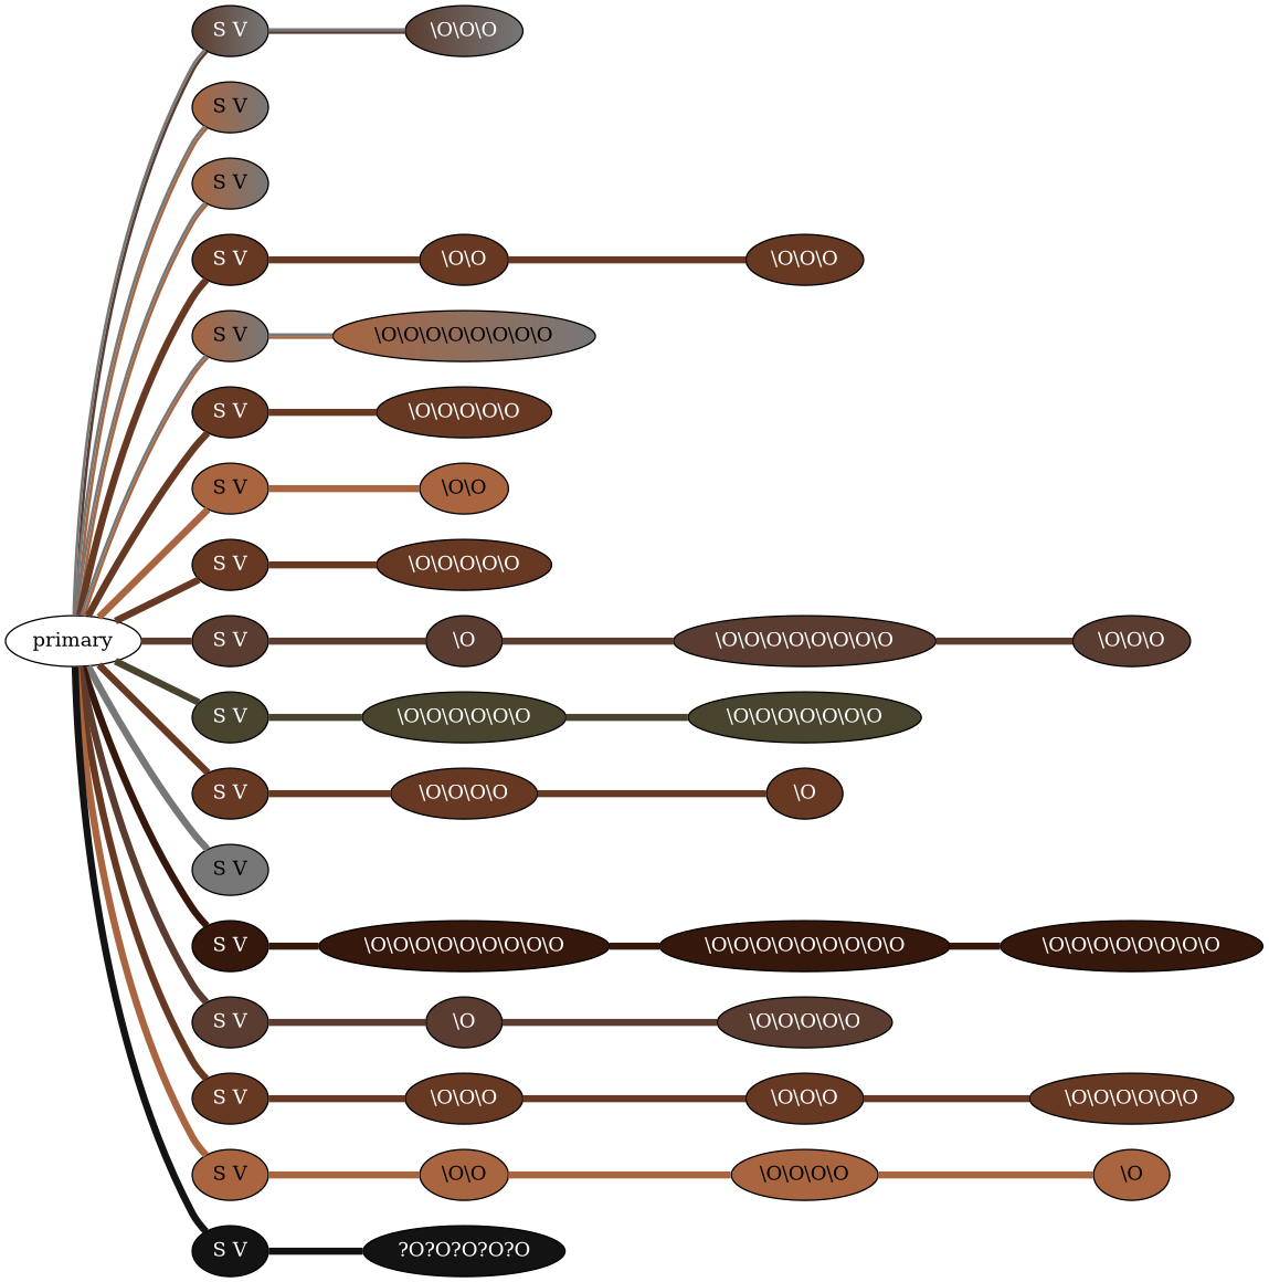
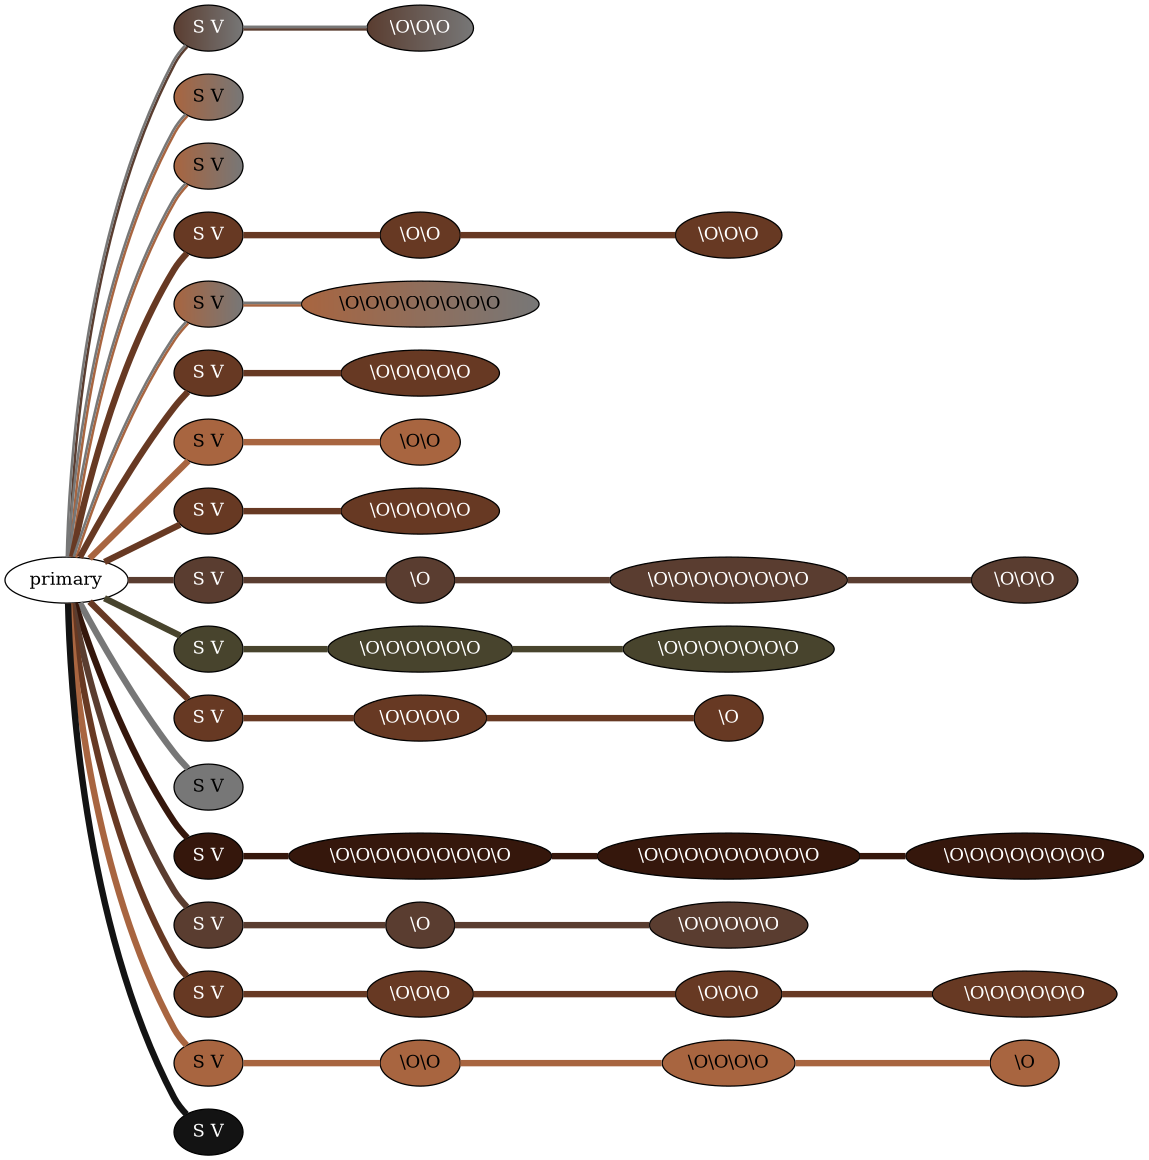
  graph {
    rankdir=LR
    node [fillcolor="#673923" fontcolor="#ffffff" qtype=knot_node style=filled knot_spin=Z knot_type=S]
    edge [color="#673923" penwidth=5 qtype=knot_link]
    n1 [fillcolor="#5A3D30:#777777" label="S V" pendant_attach=V pendant_colors="#5A3D30:#777777" pendant_length=16.0 pendant_ply=S qtype=pendant_node knot_spin="" knot_type=""]
    n2 [fillcolor="#5A3D30:#777777" knot_position=6.0 knot_value=3 label="\\O\\O\\O"]
    primary [fillcolor="" fontcolor="" qtype="" style="" knot_spin="" knot_type=""]
    n4 [fillcolor="#A86540:#777777" fontcolor="#000000" label="S V" pendant_attach=V pendant_colors="#A86540:#777777" pendant_length=6.0 pendant_ply=S qtype=pendant_node knot_spin="" knot_type=""]
    n5 [fillcolor="#A86540:#777777" fontcolor="#000000" label="S V" pendant_attach=V pendant_colors="#A86540:#777777" pendant_length=6.0 pendant_ply=S qtype=pendant_node knot_spin="" knot_type=""]
    n6 [label="S V" pendant_attach=V pendant_colors="#673923" pendant_length=13.0 pendant_ply=S qtype=pendant_node knot_spin="" knot_type=""]
    n7 [fillcolor="#A86540:#777777" fontcolor="#000000" label="S V" pendant_attach=V pendant_colors="#A86540:#777777" pendant_length=12.0 pendant_ply=S qtype=pendant_node knot_spin="" knot_type=""]
    n8 [label="S V" pendant_attach=V pendant_colors="#673923" pendant_length=8.0 pendant_ply=S qtype=pendant_node knot_spin="" knot_type=""]
    n9 [fillcolor="#A86540" fontcolor="#000000" label="S V" pendant_attach=V pendant_colors="#A86540" pendant_length=5.0 pendant_ply=S qtype=pendant_node knot_spin="" knot_type=""]
    n10 [label="S V" pendant_attach=V pendant_colors="#673923" pendant_length=7.5 pendant_ply=S qtype=pendant_node knot_spin="" knot_type=""]
    n11 [fillcolor="#5A3D30" label="S V" pendant_attach=V pendant_colors="#5A3D30" pendant_length=17.5 pendant_ply=S qtype=pendant_node knot_spin="" knot_type=""]
    n12 [fillcolor="#48442D" label="S V" pendant_attach=V pendant_colors="#48442D" pendant_length=16.0 pendant_ply=S qtype=pendant_node knot_spin="" knot_type=""]
    n13 [label="S V" pendant_attach=V pendant_colors="#673923" pendant_length=11.0 pendant_ply=S qtype=pendant_node knot_spin="" knot_type=""]
    n14 [fillcolor="#777777" fontcolor="#000000" label="S V" pendant_attach=V pendant_colors="#777777" pendant_length=6.0 pendant_ply=S qtype=pendant_node knot_spin="" knot_type=""]
    n15 [fillcolor="#35170C" label="S V" pendant_attach=V pendant_colors="#35170C" pendant_length=23.0 pendant_ply=S qtype=pendant_node knot_spin="" knot_type=""]
    n16 [fillcolor="#5A3D30" label="S V" pendant_attach=V pendant_colors="#5A3D30" pendant_length=13.0 pendant_ply=S qtype=pendant_node knot_spin="" knot_type=""]
    n17 [label="S V" pendant_attach=V pendant_colors="#673923" pendant_length=26.5 pendant_ply=S qtype=pendant_node knot_spin="" knot_type=""]
    n18 [fillcolor="#A86540" fontcolor="#000000" label="S V" pendant_attach=V pendant_colors="#A86540" pendant_length=11.5 pendant_ply=S qtype=pendant_node knot_spin="" knot_type=""]
    n19 [fillcolor="#131313" label="S V" pendant_attach=V pendant_colors="#131313" pendant_length=11.0 pendant_ply=S qtype=pendant_node knot_spin="" knot_type=""]
    n20 [knot_position=6.0 knot_value=2 label="\\O\\O"]
    n21 [knot_position=10.5 knot_value=3 label="\\O\\O\\O"]
    n22 [fillcolor="#A86540:#777777" fontcolor="#000000" knot_position=6.0 knot_value=8 label="\\O\\O\\O\\O\\O\\O\\O\\O"]
    n23 [knot_position=6.0 knot_value=5 label="\\O\\O\\O\\O\\O"]
    n24 [fillcolor="#A86540" fontcolor="#000000" knot_position=2.5 knot_value=2 label="\\O\\O"]
    n25 [knot_position=6.0 knot_value=5 label="\\O\\O\\O\\O\\O"]
    n26 [fillcolor="#5A3D30" knot_position=2.5 knot_value=1 label="\\O"]
    n27 [fillcolor="#5A3D30" knot_position=6.5 knot_value=8 label="\\O\\O\\O\\O\\O\\O\\O\\O"]
    n28 [fillcolor="#5A3D30" knot_position=13.0 knot_value=3 label="\\O\\O\\O"]
    n29 [fillcolor="#48442D" knot_position=7.0 knot_value=6 label="\\O\\O\\O\\O\\O\\O"]
    n30 [fillcolor="#48442D" knot_position=12.0 knot_value=7 label="\\O\\O\\O\\O\\O\\O\\O"]
    n31 [knot_position=2.5 knot_value=4 label="\\O\\O\\O\\O"]
    n32 [knot_position=7.5 knot_value=1 label="\\O"]
    n33 [fillcolor="#35170C" knot_position=7.0 knot_value=9 label="\\O\\O\\O\\O\\O\\O\\O\\O\\O"]
    n34 [fillcolor="#35170C" knot_position=14.0 knot_value=9 label="\\O\\O\\O\\O\\O\\O\\O\\O\\O"]
    n35 [fillcolor="#35170C" knot_position=20.5 knot_value=8 label="\\O\\O\\O\\O\\O\\O\\O\\O"]
    n36 [fillcolor="#5A3D30" knot_position=2.5 knot_value=1 label="\\O"]
    n37 [fillcolor="#5A3D30" knot_position=11.5 knot_value=5 label="\\O\\O\\O\\O\\O"]
    n38 [knot_position=6.0 knot_value=3 label="\\O\\O\\O"]
    n39 [knot_position=11.0 knot_value=3 label="\\O\\O\\O"]
    n40 [knot_position=16.5 knot_value=6 label="\\O\\O\\O\\O\\O\\O"]
    n41 [fillcolor="#A86540" fontcolor="#000000" knot_position=2.5 knot_value=2 label="\\O\\O"]
    n42 [fillcolor="#A86540" fontcolor="#000000" knot_position=6.5 knot_value=4 label="\\O\\O\\O\\O"]
    n43 [fillcolor="#A86540" fontcolor="#000000" knot_position=11.0 knot_value=1 label="\\O"]
-   n44 [fillcolor="#131313" knot_position=6.5 knot_spin=U knot_value=5 label="?O?O?O?O?O"]
    n1 -- n2 [color="#5A3D30:#777777" penwidth=2]
    primary -- n1 [color="#5A3D30:#777777" penwidth=2 qtype=pendant_link]
    primary -- n4 [color="#A86540:#777777" penwidth=2 qtype=pendant_link]
    primary -- n5 [color="#A86540:#777777" penwidth=2 qtype=pendant_link]
    primary -- n6 [qtype=pendant_link]
    primary -- n7 [color="#A86540:#777777" penwidth=2 qtype=pendant_link]
    primary -- n8 [qtype=pendant_link]
    primary -- n9 [color="#A86540" qtype=pendant_link]
    primary -- n10 [qtype=pendant_link]
    primary -- n11 [color="#5A3D30" qtype=pendant_link]
    primary -- n12 [color="#48442D" qtype=pendant_link]
    primary -- n13 [qtype=pendant_link]
    primary -- n14 [color="#777777" qtype=pendant_link]
    primary -- n15 [color="#35170C" qtype=pendant_link]
    primary -- n16 [color="#5A3D30" qtype=pendant_link]
    primary -- n17 [qtype=pendant_link]
    primary -- n18 [color="#A86540" qtype=pendant_link]
    primary -- n19 [color="#131313" qtype=pendant_link]
    n6 -- n20
    n7 -- n22 [color="#A86540:#777777" penwidth=2]
    n8 -- n23
    n9 -- n24 [color="#A86540"]
    n10 -- n25
    n11 -- n26 [color="#5A3D30"]
    n12 -- n29 [color="#48442D"]
    n13 -- n31
    n15 -- n33 [color="#35170C"]
    n16 -- n36 [color="#5A3D30"]
    n17 -- n38
    n18 -- n41 [color="#A86540"]
-   n19 -- n44 [color="#131313"]
    n20 -- n21
    n26 -- n27 [color="#5A3D30"]
    n27 -- n28 [color="#5A3D30"]
    n29 -- n30 [color="#48442D"]
    n31 -- n32
    n33 -- n34 [color="#35170C"]
    n34 -- n35 [color="#35170C"]
    n36 -- n37 [color="#5A3D30"]
    n38 -- n39
    n39 -- n40
    n41 -- n42 [color="#A86540"]
    n42 -- n43 [color="#A86540"]
  }
